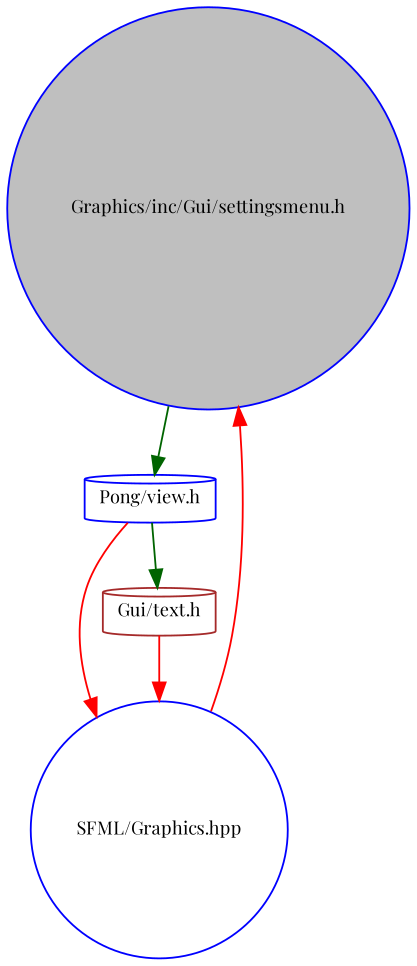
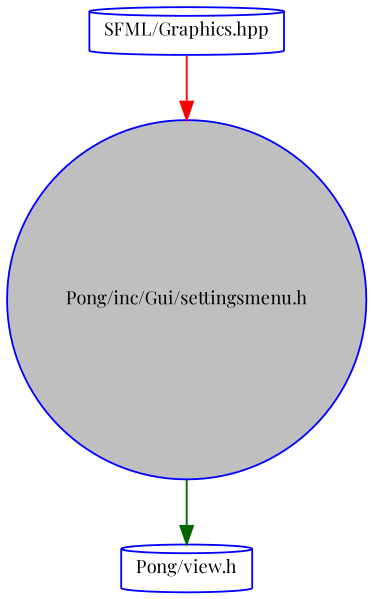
  digraph {
    fontname="Playfair Display"
    node [color=blue fillcolor=white fontname="Playfair Display" fontsize=10 shape=circle style=filled]
    edge [color=red fontname="Playfair Display" fontsize=10 labelfontname=Helvetica labelfontsize=10 style=solid]
-   n1 [fillcolor=grey75 fontcolor=black height=0.2 label="Graphics/inc/Gui/settingsmenu.h" width=0.4]
+   n1 [fillcolor=grey75 fontcolor=black height=0.2 label="Pong/inc/Gui/settingsmenu.h" width=0.4]
    n2 [height=0.2 label="Pong/view.h" shape=cylinder width=0.4]
-   n3 [height=0.2 label="SFML/Graphics.hpp" width=0.4]
-   n4 [color=brown height=0.2 label="Gui/text.h" shape=cylinder width=0.4]
+   n3 [height=0.2 label="SFML/Graphics.hpp" shape=cylinder width=0.4]
    n1 -> n2 [color=darkgreen]
-   n2 -> n3
-   n2 -> n4 [color=darkgreen]
    n3 -> n1
-   n4 -> n3
  }
